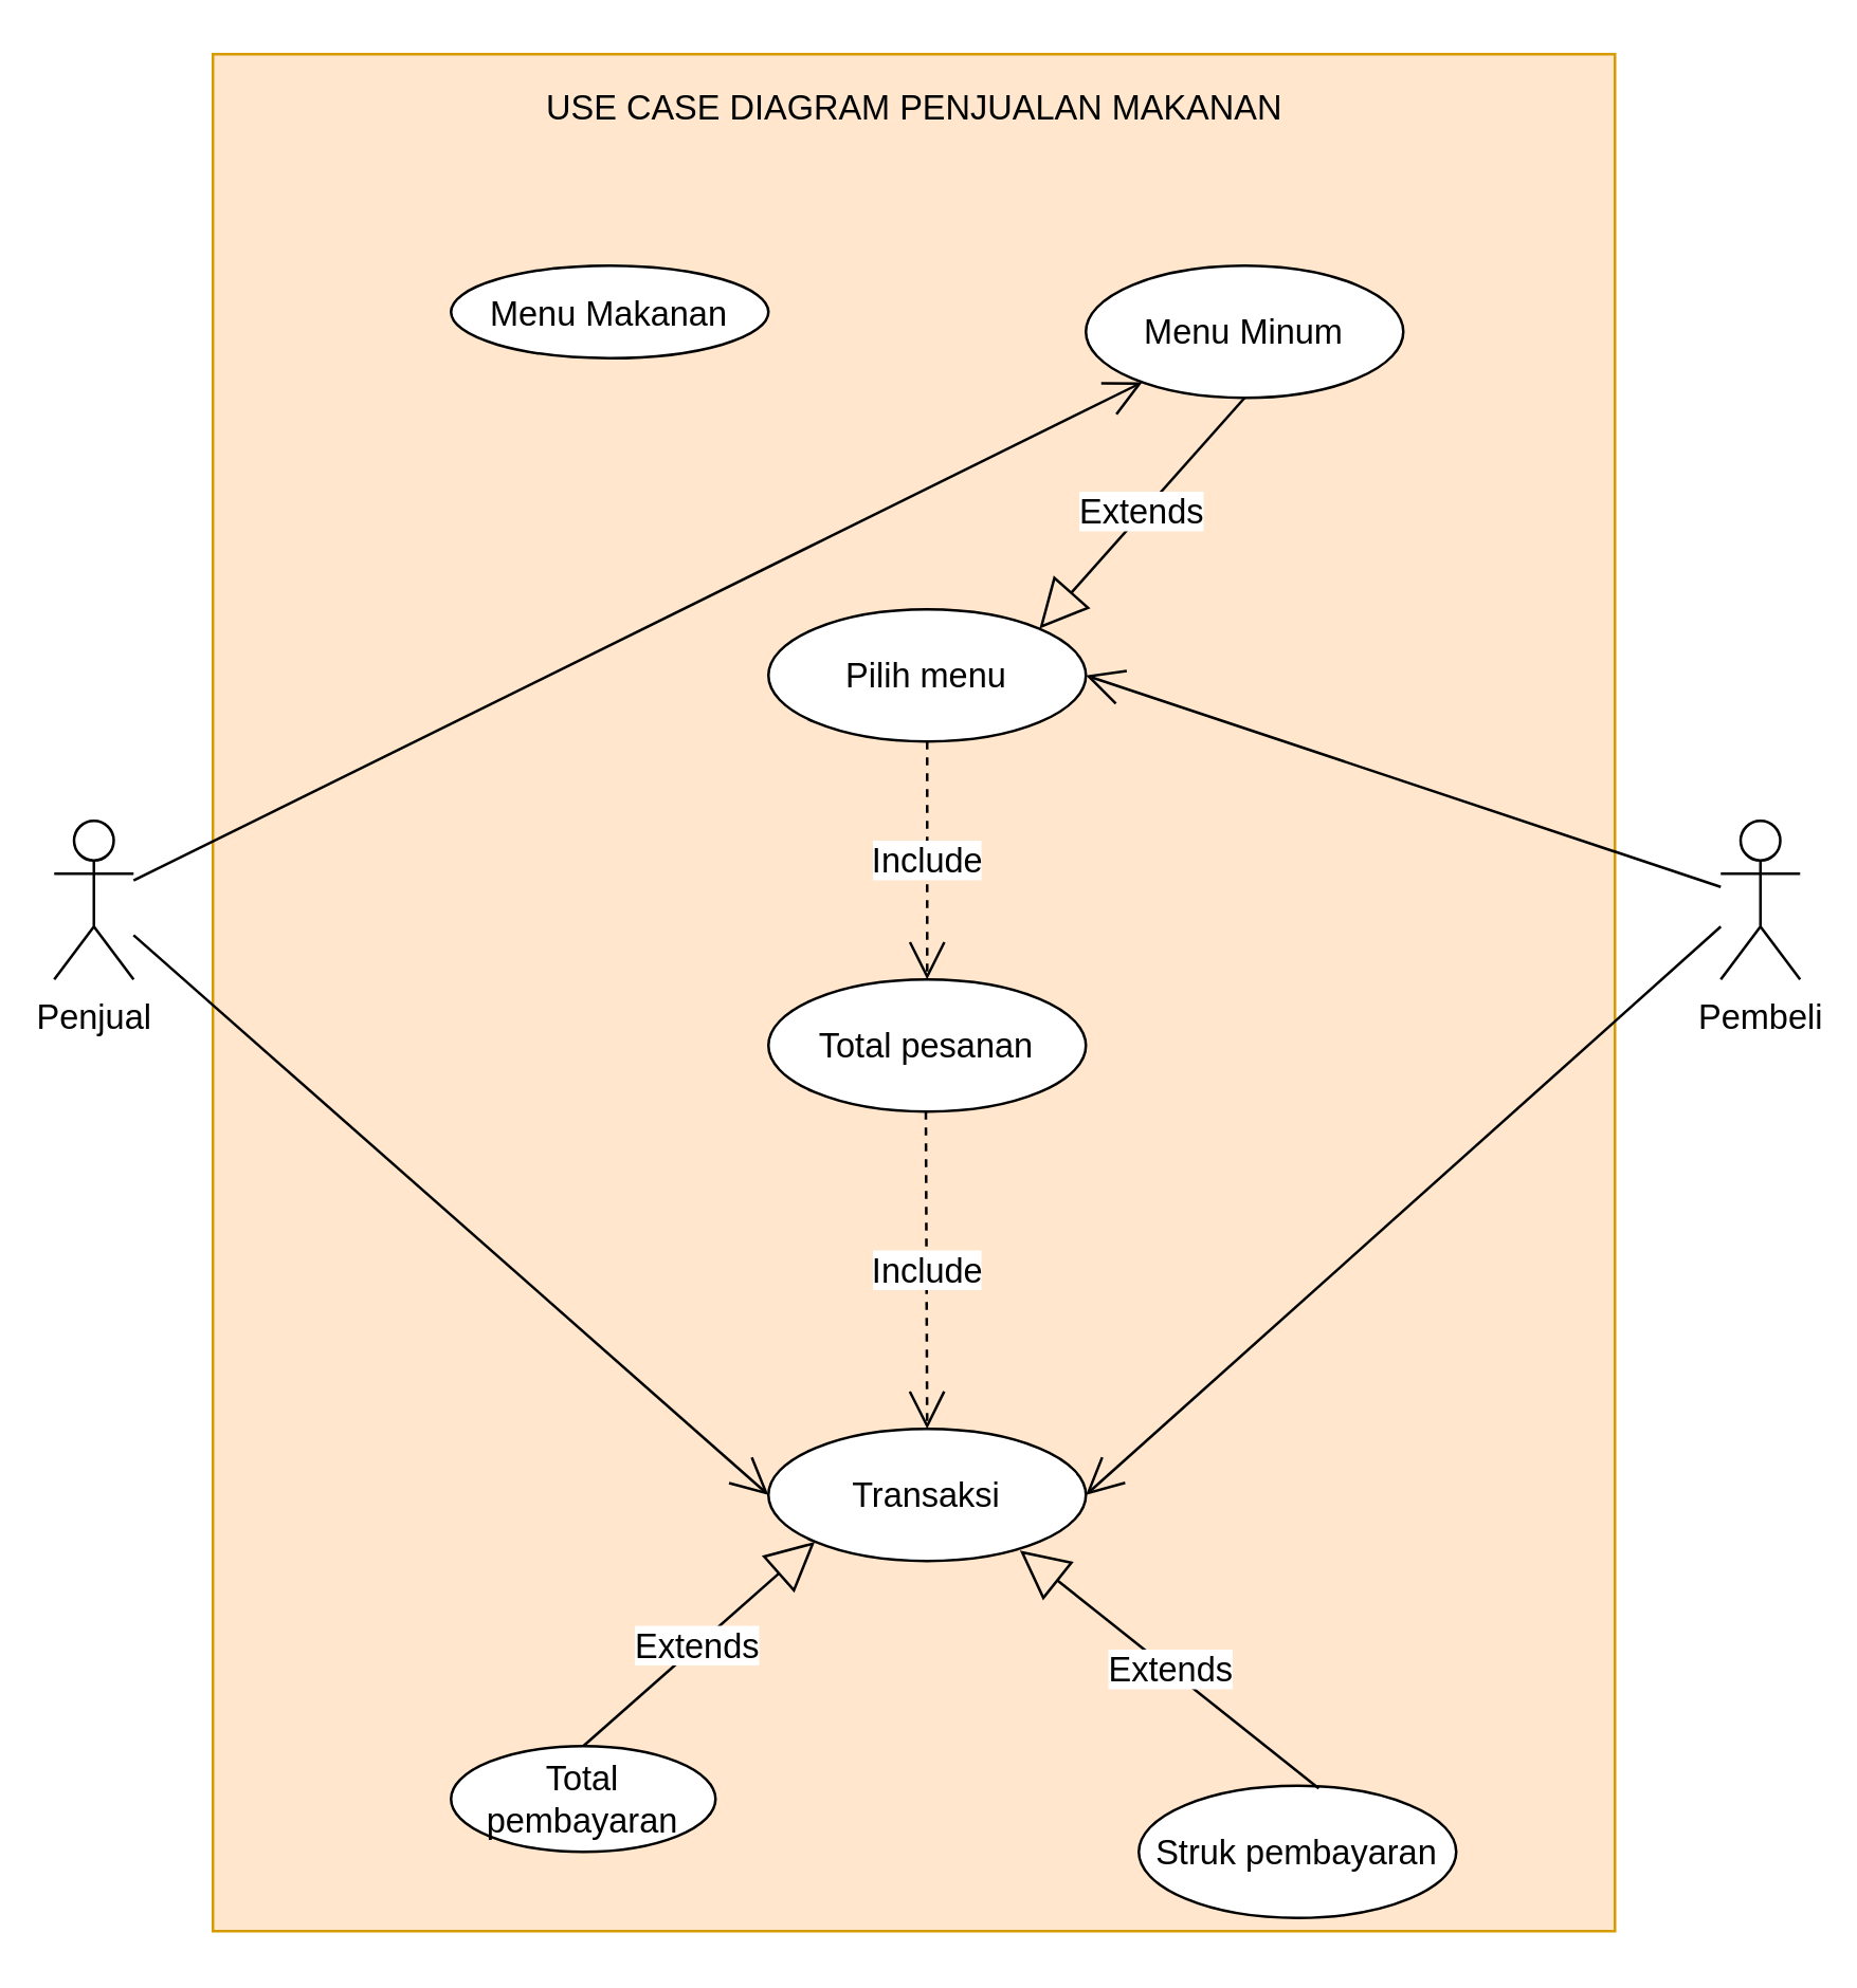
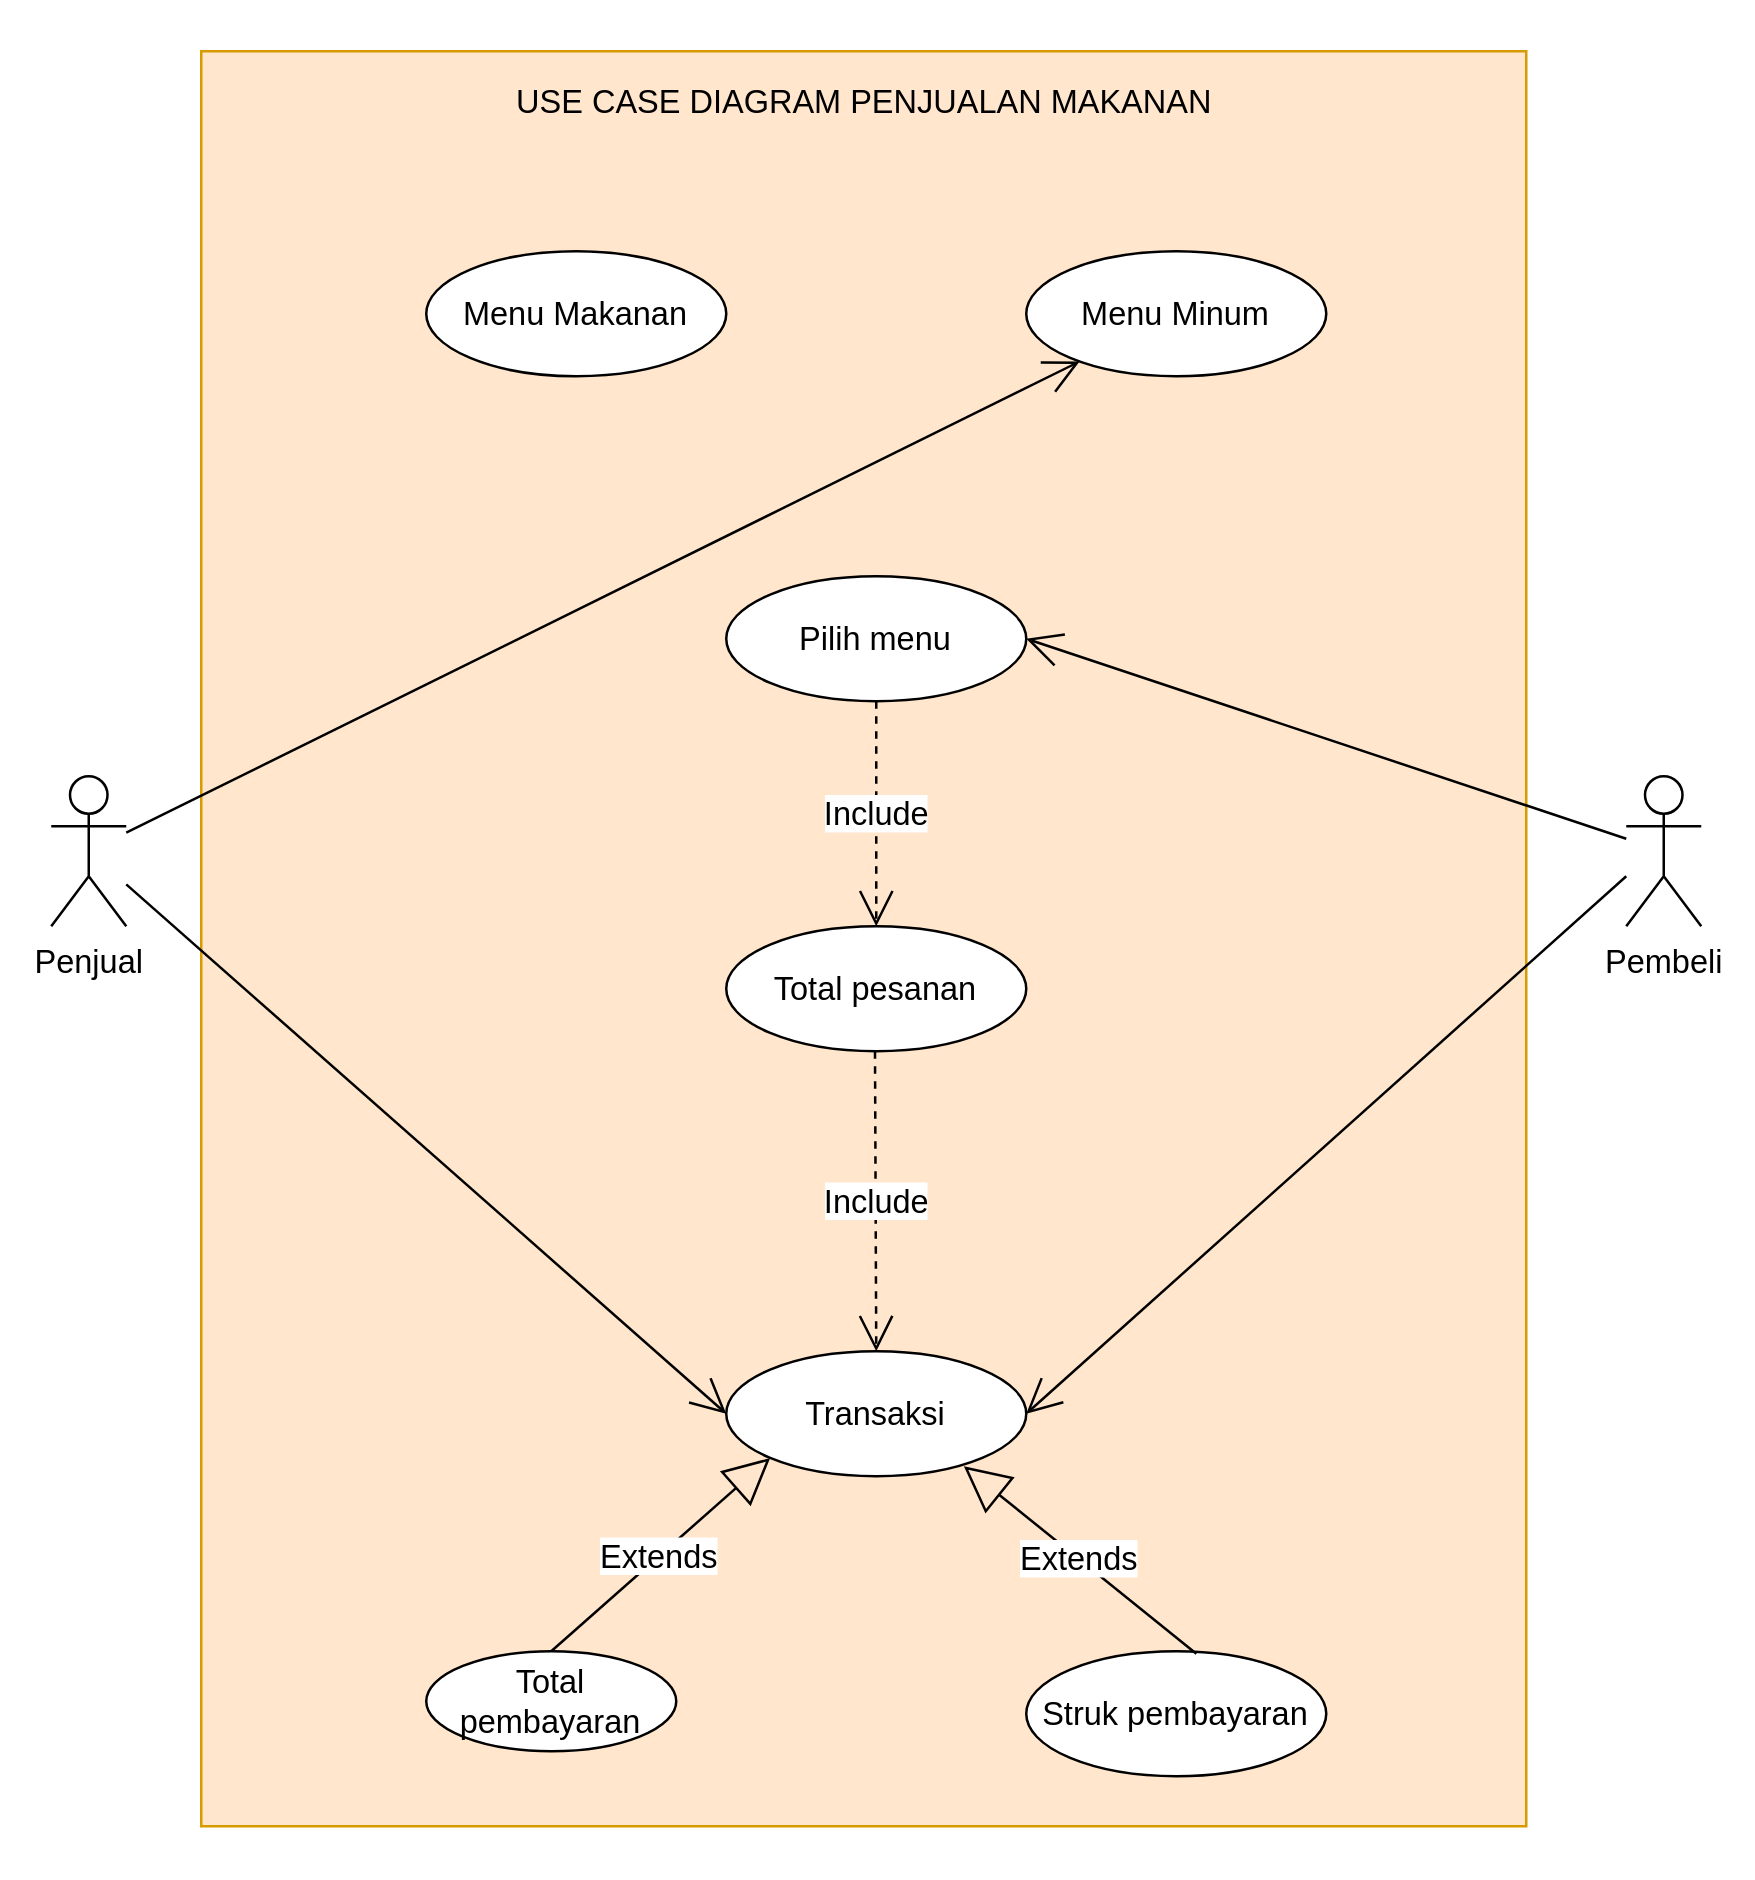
  <mxCell id="0" />
  <mxCell id="1" parent="0" />
  <mxCell id="2" value="" style="rounded=0;whiteSpace=wrap;html=1;fontSize=13;fillColor=#ffe6cc;strokeColor=#d79b00;" vertex="1" parent="1"><mxGeometry x="80" y="20" width="530" height="710" as="geometry" /></mxCell>
  <mxCell id="3" value="Penjual" style="shape=umlActor;verticalLabelPosition=bottom;verticalAlign=top;html=1;outlineConnect=0;fontSize=13;" vertex="1" parent="1"><mxGeometry x="20" y="310" width="30" height="60" as="geometry" /></mxCell>
  <mxCell id="4" value="Pilih menu" style="ellipse;whiteSpace=wrap;html=1;fontSize=13;" vertex="1" parent="1"><mxGeometry x="290" y="230" width="120" height="50" as="geometry" /></mxCell>
- <mxCell id="5" value="Menu Makanan" style="ellipse;whiteSpace=wrap;html=1;fontSize=13;" vertex="1" parent="1"><mxGeometry x="170" y="100" width="120" height="35" as="geometry" /></mxCell>
+ <mxCell id="5" value="Menu Makanan" style="ellipse;whiteSpace=wrap;html=1;fontSize=13;" vertex="1" parent="1"><mxGeometry x="170" y="100" width="120" height="50" as="geometry" /></mxCell>
  <mxCell id="6" value="" style="endArrow=open;endFill=1;endSize=12;html=1;rounded=0;fontSize=13;" edge="1" parent="1" source="3" target="8"><mxGeometry width="160" relative="1" as="geometry"><mxPoint x="330" y="430" as="sourcePoint" /><mxPoint x="490" y="430" as="targetPoint" /></mxGeometry></mxCell>
  <mxCell id="7" value="" style="endArrow=open;endFill=1;endSize=12;html=1;rounded=0;entryX=0;entryY=0.5;entryDx=0;entryDy=0;fontSize=13;" edge="1" parent="1" source="3" target="10"><mxGeometry width="160" relative="1" as="geometry"><mxPoint x="150" y="340" as="sourcePoint" /><mxPoint x="280" y="325" as="targetPoint" /></mxGeometry></mxCell>
  <mxCell id="8" value="Menu Minum" style="ellipse;whiteSpace=wrap;html=1;fontSize=13;" vertex="1" parent="1"><mxGeometry x="410" y="100" width="120" height="50" as="geometry" /></mxCell>
- <mxCell id="9" value="Extends" style="endArrow=block;endSize=16;endFill=0;html=1;rounded=0;exitX=0.5;exitY=1;exitDx=0;exitDy=0;entryX=1;entryY=0;entryDx=0;entryDy=0;fontSize=13;" edge="1" parent="1" source="8" target="4"><mxGeometry width="160" relative="1" as="geometry"><mxPoint x="500" y="195" as="sourcePoint" /><mxPoint x="393.283" y="237.687" as="targetPoint" /></mxGeometry></mxCell>
  <mxCell id="10" value="Transaksi" style="ellipse;whiteSpace=wrap;html=1;fontSize=13;" vertex="1" parent="1"><mxGeometry x="290" y="540" width="120" height="50" as="geometry" /></mxCell>
  <mxCell id="11" value="Pembeli" style="shape=umlActor;verticalLabelPosition=bottom;verticalAlign=top;html=1;fontSize=13;" vertex="1" parent="1"><mxGeometry x="650" y="310" width="30" height="60" as="geometry" /></mxCell>
  <mxCell id="12" value="" style="endArrow=open;endFill=1;endSize=12;html=1;rounded=0;entryX=1;entryY=0.5;entryDx=0;entryDy=0;fontSize=13;" edge="1" parent="1" source="11" target="4"><mxGeometry width="160" relative="1" as="geometry"><mxPoint x="110" y="325.244" as="sourcePoint" /><mxPoint x="290" y="465" as="targetPoint" /></mxGeometry></mxCell>
  <mxCell id="13" value="" style="endArrow=open;endFill=1;endSize=12;html=1;rounded=0;entryX=1;entryY=0.5;entryDx=0;entryDy=0;fontSize=13;" edge="1" parent="1" target="10"><mxGeometry width="160" relative="1" as="geometry"><mxPoint x="650" y="350" as="sourcePoint" /><mxPoint x="420" y="265" as="targetPoint" /></mxGeometry></mxCell>
  <mxCell id="14" value="Total pembayaran" style="ellipse;whiteSpace=wrap;html=1;fontSize=13;" vertex="1" parent="1"><mxGeometry x="170" y="660" width="100" height="40" as="geometry" /></mxCell>
- <mxCell id="15" value="Struk pembayaran" style="ellipse;whiteSpace=wrap;html=1;fontSize=13;" vertex="1" parent="1"><mxGeometry x="430" y="675" width="120" height="50" as="geometry" /></mxCell>
+ <mxCell id="15" value="Struk pembayaran" style="ellipse;whiteSpace=wrap;html=1;fontSize=13;" vertex="1" parent="1"><mxGeometry x="410" y="660" width="120" height="50" as="geometry" /></mxCell>
  <mxCell id="16" value="Extends" style="endArrow=block;endSize=16;endFill=0;html=1;rounded=0;exitX=0.5;exitY=0;exitDx=0;exitDy=0;entryX=0;entryY=1;entryDx=0;entryDy=0;fontSize=13;" edge="1" parent="1" source="14" target="10"><mxGeometry width="160" relative="1" as="geometry"><mxPoint x="330" y="530" as="sourcePoint" /><mxPoint x="490" y="530" as="targetPoint" /></mxGeometry></mxCell>
  <mxCell id="17" value="Extends" style="endArrow=block;endSize=16;endFill=0;html=1;rounded=0;exitX=0.567;exitY=0.02;exitDx=0;exitDy=0;entryX=0.792;entryY=0.92;entryDx=0;entryDy=0;exitPerimeter=0;entryPerimeter=0;fontSize=13;" edge="1" parent="1" source="15" target="10"><mxGeometry width="160" relative="1" as="geometry"><mxPoint x="240" y="560" as="sourcePoint" /><mxPoint x="307.574" y="482.678" as="targetPoint" /></mxGeometry></mxCell>
  <mxCell id="18" value="Total pesanan" style="ellipse;whiteSpace=wrap;html=1;fontSize=13;" vertex="1" parent="1"><mxGeometry x="290" y="370" width="120" height="50" as="geometry" /></mxCell>
  <mxCell id="19" value="Include" style="endArrow=open;endSize=12;dashed=1;html=1;rounded=0;exitX=0.5;exitY=1;exitDx=0;exitDy=0;fontSize=13;" edge="1" parent="1" source="4" target="18"><mxGeometry width="160" relative="1" as="geometry"><mxPoint x="330" y="420" as="sourcePoint" /><mxPoint x="490" y="420" as="targetPoint" /></mxGeometry></mxCell>
  <mxCell id="20" value="Include" style="endArrow=open;endSize=12;dashed=1;html=1;rounded=0;exitX=0.5;exitY=1;exitDx=0;exitDy=0;entryX=0.5;entryY=0;entryDx=0;entryDy=0;fontSize=13;" edge="1" parent="1" target="10"><mxGeometry width="160" relative="1" as="geometry"><mxPoint x="349.5" y="420" as="sourcePoint" /><mxPoint x="349.5" y="510" as="targetPoint" /></mxGeometry></mxCell>
  <mxCell id="21" value="USE CASE DIAGRAM PENJUALAN MAKANAN" style="text;html=1;align=center;verticalAlign=middle;resizable=0;points=[];autosize=1;strokeColor=none;fillColor=none;fontSize=13;" vertex="1" parent="1"><mxGeometry x="200" y="30" width="290" height="20" as="geometry" /></mxCell>
